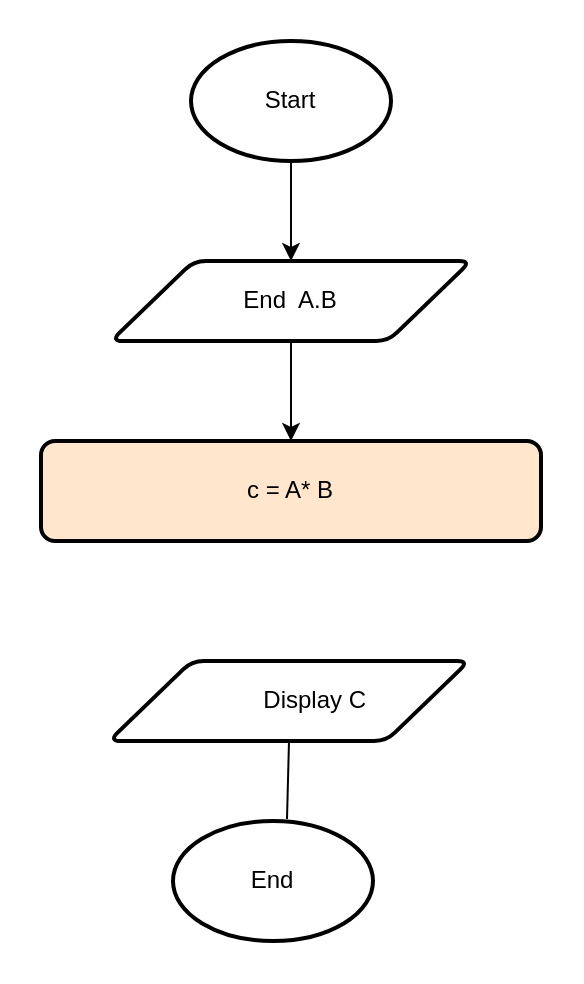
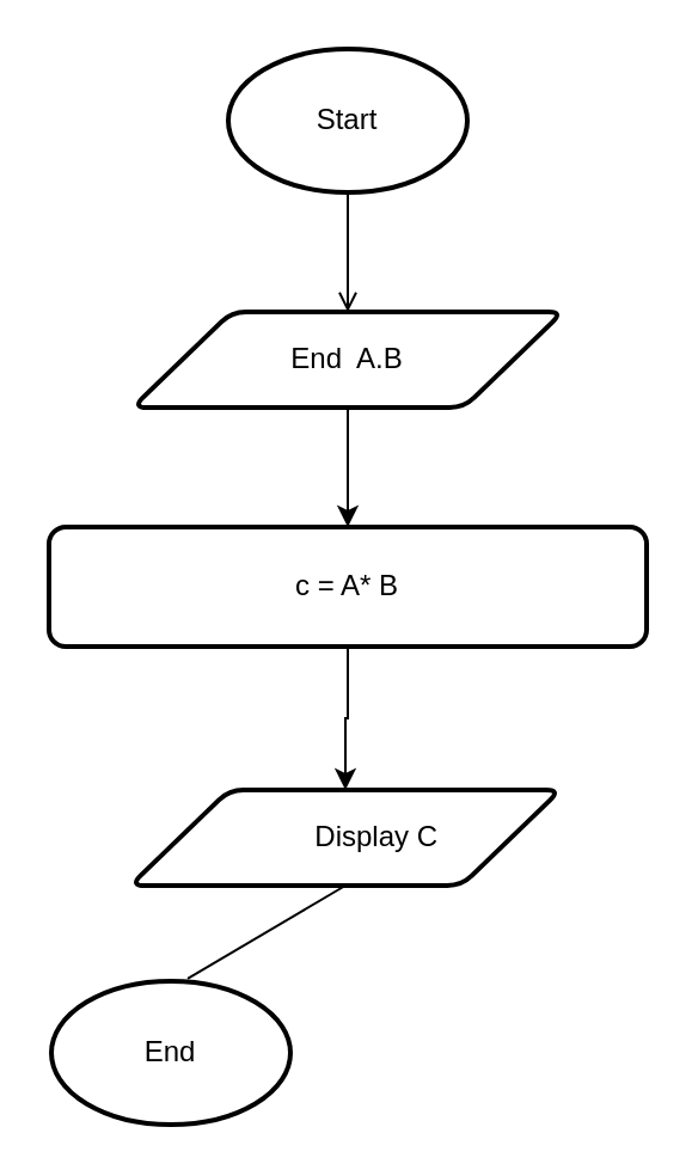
  <mxCell id="0" />
  <mxCell id="1" parent="0" />
- <mxCell id="2" value="" style="edgeStyle=orthogonalEdgeStyle;rounded=0;orthogonalLoop=1;jettySize=auto;html=1;" edge="1" parent="1" source="3" target="5"><mxGeometry relative="1" as="geometry" /></mxCell>
+ <mxCell id="2" value="" style="edgeStyle=orthogonalEdgeStyle;rounded=0;orthogonalLoop=1;jettySize=auto;html=1;endArrow=open;" edge="1" parent="1" source="3" target="5"><mxGeometry relative="1" as="geometry" /></mxCell>
  <mxCell id="3" value="Start" style="strokeWidth=2;html=1;shape=mxgraph.flowchart.start_1;whiteSpace=wrap;" vertex="1" parent="1"><mxGeometry x="95" y="20" width="100" height="60" as="geometry" /></mxCell>
  <mxCell id="4" value="" style="edgeStyle=orthogonalEdgeStyle;rounded=0;orthogonalLoop=1;jettySize=auto;html=1;" edge="1" parent="1" source="5" target="7"><mxGeometry relative="1" as="geometry" /></mxCell>
  <mxCell id="5" value="End&amp;nbsp; A.B" style="shape=parallelogram;html=1;strokeWidth=2;perimeter=parallelogramPerimeter;whiteSpace=wrap;rounded=1;arcSize=12;size=0.23;" vertex="1" parent="1"><mxGeometry x="55" y="130" width="180" height="40" as="geometry" /></mxCell>
- <mxCell id="7" value="c = A* B" style="rounded=1;whiteSpace=wrap;html=1;absoluteArcSize=1;arcSize=14;strokeWidth=2;fillColor=#ffe6cc;" vertex="1" parent="1"><mxGeometry x="20" y="220" width="250" height="50" as="geometry" /></mxCell>
+ <mxCell id="6" value="" style="edgeStyle=orthogonalEdgeStyle;rounded=0;orthogonalLoop=1;jettySize=auto;html=1;" edge="1" parent="1" source="7" target="8"><mxGeometry relative="1" as="geometry" /></mxCell>
+ <mxCell id="7" value="c = A* B" style="rounded=1;whiteSpace=wrap;html=1;absoluteArcSize=1;arcSize=14;strokeWidth=2;" vertex="1" parent="1"><mxGeometry x="20" y="220" width="250" height="50" as="geometry" /></mxCell>
  <mxCell id="8" value="&lt;span style=&quot;white-space: pre&quot;&gt;&#09;&lt;/span&gt;Display C" style="shape=parallelogram;html=1;strokeWidth=2;perimeter=parallelogramPerimeter;whiteSpace=wrap;rounded=1;arcSize=12;size=0.23;" vertex="1" parent="1"><mxGeometry x="54" y="330" width="180" height="40" as="geometry" /></mxCell>
- <mxCell id="9" value="End" style="strokeWidth=2;html=1;shape=mxgraph.flowchart.start_1;whiteSpace=wrap;" vertex="1" parent="1"><mxGeometry x="86" y="410" width="100" height="60" as="geometry" /></mxCell>
+ <mxCell id="9" value="End" style="strokeWidth=2;html=1;shape=mxgraph.flowchart.start_1;whiteSpace=wrap;" vertex="1" parent="1"><mxGeometry x="21" y="410" width="100" height="60" as="geometry" /></mxCell>
  <mxCell id="10" value="" style="endArrow=none;html=1;rounded=0;entryX=0.57;entryY=-0.017;entryDx=0;entryDy=0;entryPerimeter=0;exitX=0.5;exitY=1;exitDx=0;exitDy=0;" edge="1" parent="1" source="8" target="9"><mxGeometry width="50" height="50" relative="1" as="geometry"><mxPoint x="25" y="440" as="sourcePoint" /><mxPoint x="75" y="390" as="targetPoint" /></mxGeometry></mxCell>
